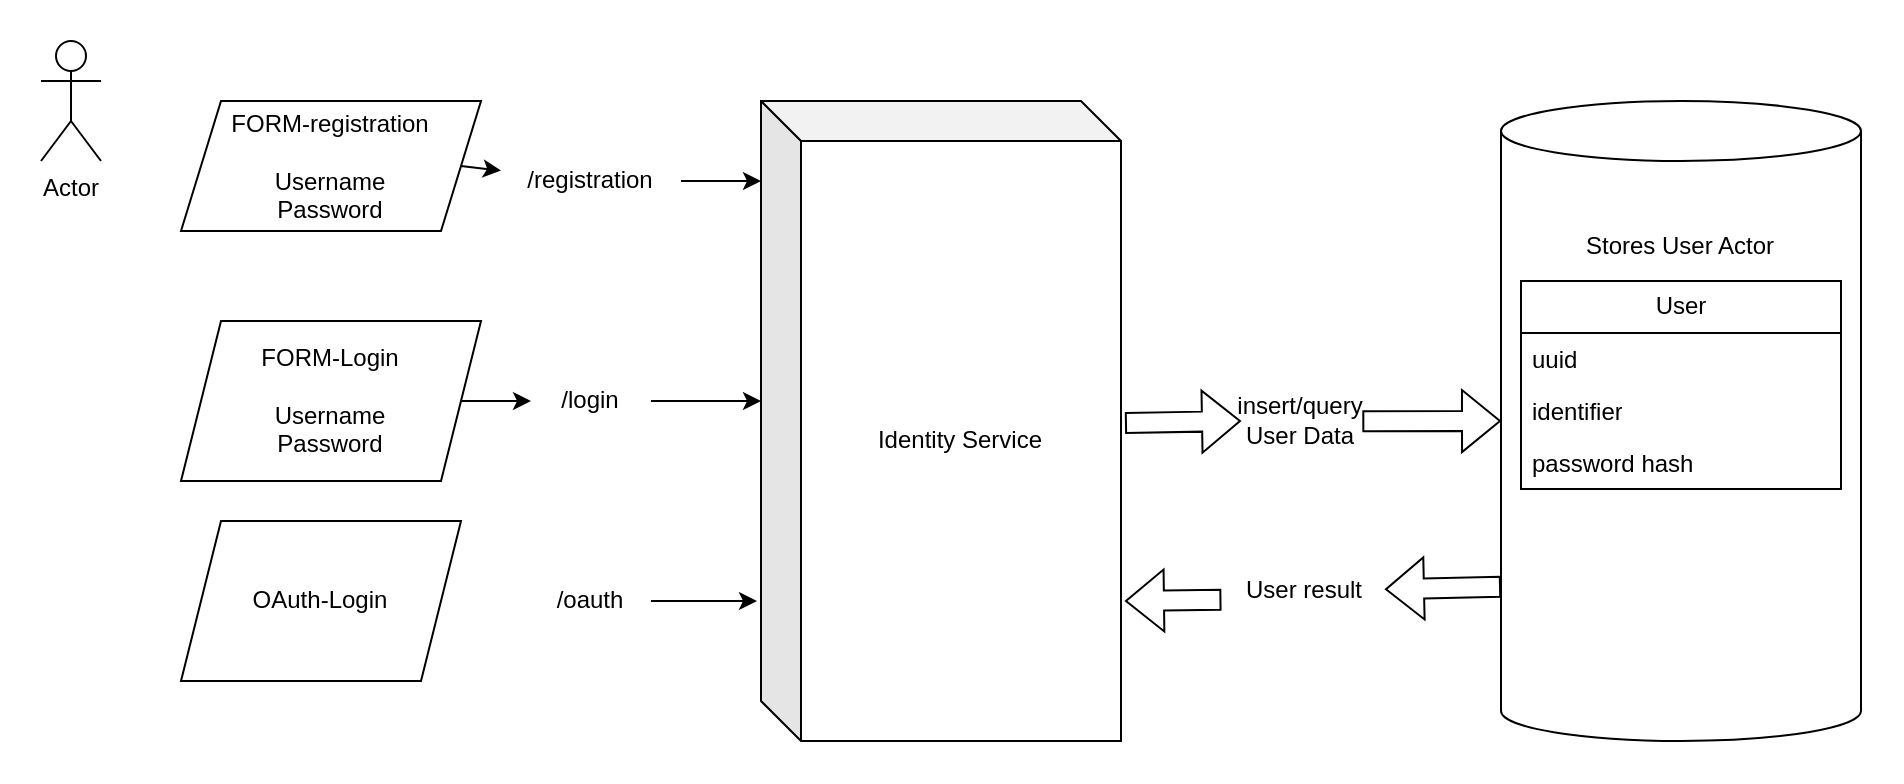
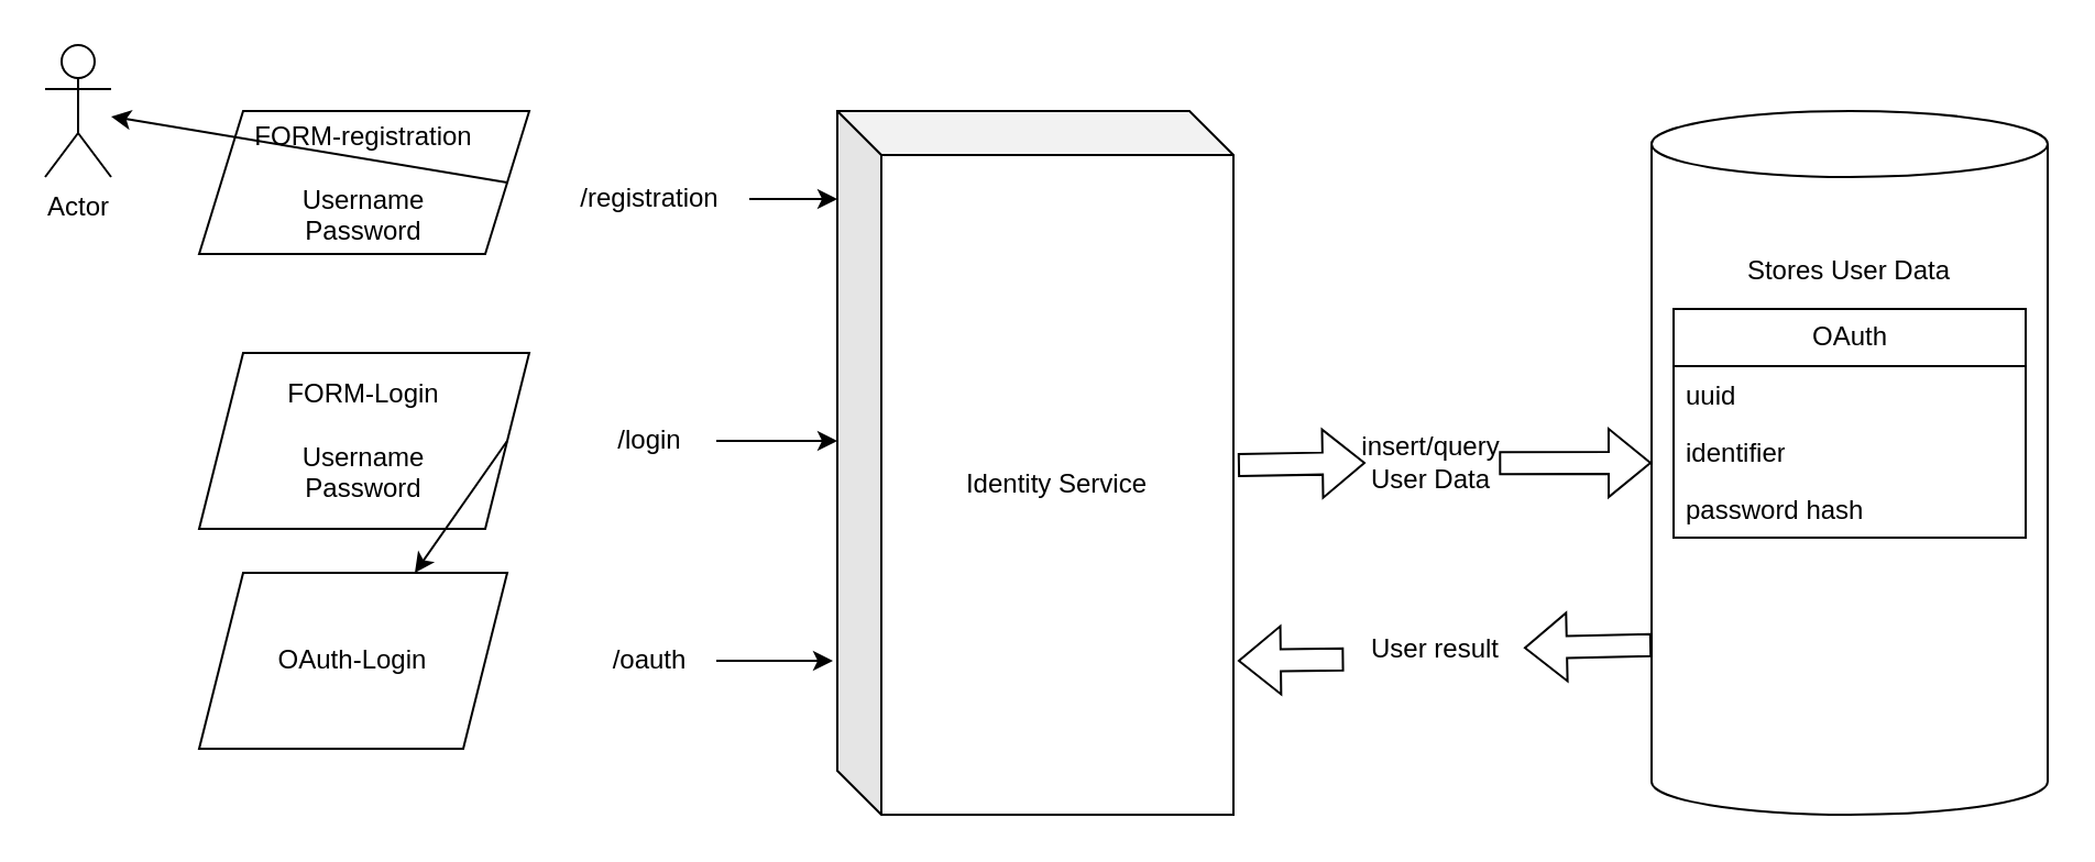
  <mxCell id="0" />
  <mxCell id="1" parent="0" />
  <mxCell id="2" value="Identity Service" style="shape=cube;whiteSpace=wrap;html=1;boundedLbl=1;backgroundOutline=1;darkOpacity=0.05;darkOpacity2=0.1;" vertex="1" parent="1"><mxGeometry x="380" y="50" width="180" height="320" as="geometry" /></mxCell>
  <mxCell id="3" value="Actor" style="shape=umlActor;verticalLabelPosition=bottom;verticalAlign=top;html=1;outlineConnect=0;" vertex="1" parent="1"><mxGeometry x="20" y="20" width="30" height="60" as="geometry" /></mxCell>
  <mxCell id="4" value="FORM-Login&lt;br&gt;&lt;br&gt;Username&lt;br&gt;Password" style="shape=parallelogram;perimeter=parallelogramPerimeter;whiteSpace=wrap;html=1;fixedSize=1;" vertex="1" parent="1"><mxGeometry x="90" y="160" width="150" height="80" as="geometry" /></mxCell>
  <mxCell id="5" value="" style="endArrow=classic;html=1;rounded=0;exitX=1;exitY=0.5;exitDx=0;exitDy=0;" edge="1" parent="1" source="16"><mxGeometry width="50" height="50" relative="1" as="geometry"><mxPoint x="460" y="380" as="sourcePoint" /><mxPoint x="380" y="200" as="targetPoint" /></mxGeometry></mxCell>
  <mxCell id="6" value="OAuth-Login" style="shape=parallelogram;perimeter=parallelogramPerimeter;whiteSpace=wrap;html=1;fixedSize=1;" vertex="1" parent="1"><mxGeometry x="90" y="260" width="140" height="80" as="geometry" /></mxCell>
  <mxCell id="7" value="" style="endArrow=classic;html=1;rounded=0;exitX=1;exitY=0.5;exitDx=0;exitDy=0;" edge="1" parent="1" source="17"><mxGeometry width="50" height="50" relative="1" as="geometry"><mxPoint x="460" y="380" as="sourcePoint" /><mxPoint x="378" y="300" as="targetPoint" /></mxGeometry></mxCell>
  <mxCell id="8" value="" style="shape=cylinder3;whiteSpace=wrap;html=1;boundedLbl=1;backgroundOutline=1;size=15;" vertex="1" parent="1"><mxGeometry x="750" y="50" width="180" height="320" as="geometry" /></mxCell>
  <mxCell id="9" value="" style="shape=flexArrow;endArrow=classic;html=1;rounded=0;entryX=0;entryY=0.5;entryDx=0;entryDy=0;entryPerimeter=0;exitX=1.011;exitY=0.503;exitDx=0;exitDy=0;exitPerimeter=0;" edge="1" parent="1" source="19" target="8"><mxGeometry width="50" height="50" relative="1" as="geometry"><mxPoint x="460" y="270" as="sourcePoint" /><mxPoint x="510" y="220" as="targetPoint" /></mxGeometry></mxCell>
  <mxCell id="10" value="" style="shape=flexArrow;endArrow=classic;html=1;rounded=0;exitX=-0.022;exitY=0.647;exitDx=0;exitDy=0;exitPerimeter=0;" edge="1" parent="1" source="21"><mxGeometry width="50" height="50" relative="1" as="geometry"><mxPoint x="451.98" y="310" as="sourcePoint" /><mxPoint x="561.98" y="300" as="targetPoint" /></mxGeometry></mxCell>
  <mxCell id="11" value="FORM-registration&lt;br&gt;&lt;br&gt;Username&lt;br&gt;Password" style="shape=parallelogram;perimeter=parallelogramPerimeter;whiteSpace=wrap;html=1;fixedSize=1;" vertex="1" parent="1"><mxGeometry x="90" y="50" width="150" height="65" as="geometry" /></mxCell>
  <mxCell id="12" value="" style="endArrow=classic;html=1;rounded=0;exitX=1;exitY=0.5;exitDx=0;exitDy=0;" edge="1" parent="1" source="14"><mxGeometry width="50" height="50" relative="1" as="geometry"><mxPoint x="460" y="270" as="sourcePoint" /><mxPoint x="380" y="90" as="targetPoint" /></mxGeometry></mxCell>
- <mxCell id="13" value="" style="endArrow=classic;html=1;rounded=0;exitX=1;exitY=0.5;exitDx=0;exitDy=0;" edge="1" parent="1" source="11" target="14"><mxGeometry width="50" height="50" relative="1" as="geometry"><mxPoint x="230" y="90" as="sourcePoint" /><mxPoint x="380" y="90" as="targetPoint" /></mxGeometry></mxCell>
+ <mxCell id="13" value="" style="endArrow=classic;html=1;rounded=0;exitX=1;exitY=0.5;exitDx=0;exitDy=0;" edge="1" parent="1" source="11" target="3"><mxGeometry width="50" height="50" relative="1" as="geometry"><mxPoint x="230" y="90" as="sourcePoint" /><mxPoint x="380" y="90" as="targetPoint" /></mxGeometry></mxCell>
  <mxCell id="14" value="/registration" style="text;html=1;align=center;verticalAlign=middle;whiteSpace=wrap;rounded=0;" vertex="1" parent="1"><mxGeometry x="250" y="75" width="90" height="30" as="geometry" /></mxCell>
- <mxCell id="15" value="" style="endArrow=classic;html=1;rounded=0;exitX=1;exitY=0.5;exitDx=0;exitDy=0;" edge="1" parent="1" source="4" target="16"><mxGeometry width="50" height="50" relative="1" as="geometry"><mxPoint x="230" y="200" as="sourcePoint" /><mxPoint x="380" y="200" as="targetPoint" /></mxGeometry></mxCell>
+ <mxCell id="15" value="" style="endArrow=classic;html=1;rounded=0;exitX=1;exitY=0.5;exitDx=0;exitDy=0;" edge="1" parent="1" source="4" target="6"><mxGeometry width="50" height="50" relative="1" as="geometry"><mxPoint x="230" y="200" as="sourcePoint" /><mxPoint x="380" y="200" as="targetPoint" /></mxGeometry></mxCell>
  <mxCell id="16" value="/login" style="text;html=1;align=center;verticalAlign=middle;whiteSpace=wrap;rounded=0;" vertex="1" parent="1"><mxGeometry x="265" y="185" width="60" height="30" as="geometry" /></mxCell>
  <mxCell id="17" value="/oauth" style="text;html=1;align=center;verticalAlign=middle;whiteSpace=wrap;rounded=0;" vertex="1" parent="1"><mxGeometry x="265" y="285" width="60" height="30" as="geometry" /></mxCell>
  <mxCell id="18" value="" style="shape=flexArrow;endArrow=classic;html=1;rounded=0;entryX=0;entryY=0.5;entryDx=0;entryDy=0;entryPerimeter=0;exitX=1.011;exitY=0.503;exitDx=0;exitDy=0;exitPerimeter=0;" edge="1" parent="1" source="2" target="19"><mxGeometry width="50" height="50" relative="1" as="geometry"><mxPoint x="562" y="211" as="sourcePoint" /><mxPoint x="750" y="210" as="targetPoint" /></mxGeometry></mxCell>
  <mxCell id="19" value="insert/query User Data" style="text;html=1;align=center;verticalAlign=middle;whiteSpace=wrap;rounded=0;" vertex="1" parent="1"><mxGeometry x="620" y="195" width="60" height="30" as="geometry" /></mxCell>
  <mxCell id="20" value="" style="shape=flexArrow;endArrow=classic;html=1;rounded=0;exitX=0;exitY=0.759;exitDx=0;exitDy=0;exitPerimeter=0;" edge="1" parent="1" source="8" target="21"><mxGeometry width="50" height="50" relative="1" as="geometry"><mxPoint x="738.02" y="297.04" as="sourcePoint" /><mxPoint x="561.98" y="300" as="targetPoint" /></mxGeometry></mxCell>
  <mxCell id="21" value="User result" style="text;html=1;align=center;verticalAlign=middle;whiteSpace=wrap;rounded=0;" vertex="1" parent="1"><mxGeometry x="611.98" y="280" width="80" height="30" as="geometry" /></mxCell>
- <mxCell id="22" value="Stores User Actor" style="text;html=1;align=center;verticalAlign=middle;whiteSpace=wrap;rounded=0;" vertex="1" parent="1"><mxGeometry x="770" y="105" width="140" height="35" as="geometry" /></mxCell>
- <mxCell id="23" value="User" style="swimlane;fontStyle=0;childLayout=stackLayout;horizontal=1;startSize=26;fillColor=none;horizontalStack=0;resizeParent=1;resizeParentMax=0;resizeLast=0;collapsible=1;marginBottom=0;html=1;" vertex="1" parent="1"><mxGeometry x="760" y="140" width="160" height="104" as="geometry" /></mxCell>
+ <mxCell id="22" value="Stores User Data" style="text;html=1;align=center;verticalAlign=middle;whiteSpace=wrap;rounded=0;" vertex="1" parent="1"><mxGeometry x="770" y="105" width="140" height="35" as="geometry" /></mxCell>
+ <mxCell id="23" value="OAuth" style="swimlane;fontStyle=0;childLayout=stackLayout;horizontal=1;startSize=26;fillColor=none;horizontalStack=0;resizeParent=1;resizeParentMax=0;resizeLast=0;collapsible=1;marginBottom=0;html=1;" vertex="1" parent="1"><mxGeometry x="760" y="140" width="160" height="104" as="geometry" /></mxCell>
  <mxCell id="24" value="uuid" style="text;strokeColor=none;fillColor=none;align=left;verticalAlign=top;spacingLeft=4;spacingRight=4;overflow=hidden;rotatable=0;points=[[0,0.5],[1,0.5]];portConstraint=eastwest;whiteSpace=wrap;html=1;" vertex="1" parent="23"><mxGeometry y="26" width="160" height="26" as="geometry" /></mxCell>
  <mxCell id="25" value="identifier" style="text;strokeColor=none;fillColor=none;align=left;verticalAlign=top;spacingLeft=4;spacingRight=4;overflow=hidden;rotatable=0;points=[[0,0.5],[1,0.5]];portConstraint=eastwest;whiteSpace=wrap;html=1;" vertex="1" parent="23"><mxGeometry y="52" width="160" height="26" as="geometry" /></mxCell>
  <mxCell id="26" value="&lt;div&gt;password hash&lt;/div&gt;" style="text;strokeColor=none;fillColor=none;align=left;verticalAlign=top;spacingLeft=4;spacingRight=4;overflow=hidden;rotatable=0;points=[[0,0.5],[1,0.5]];portConstraint=eastwest;whiteSpace=wrap;html=1;" vertex="1" parent="23"><mxGeometry y="78" width="160" height="26" as="geometry" /></mxCell>
